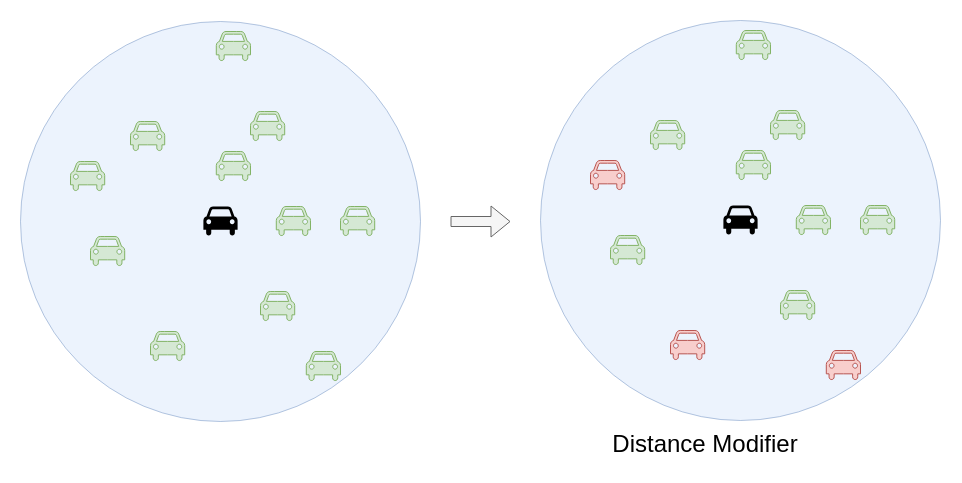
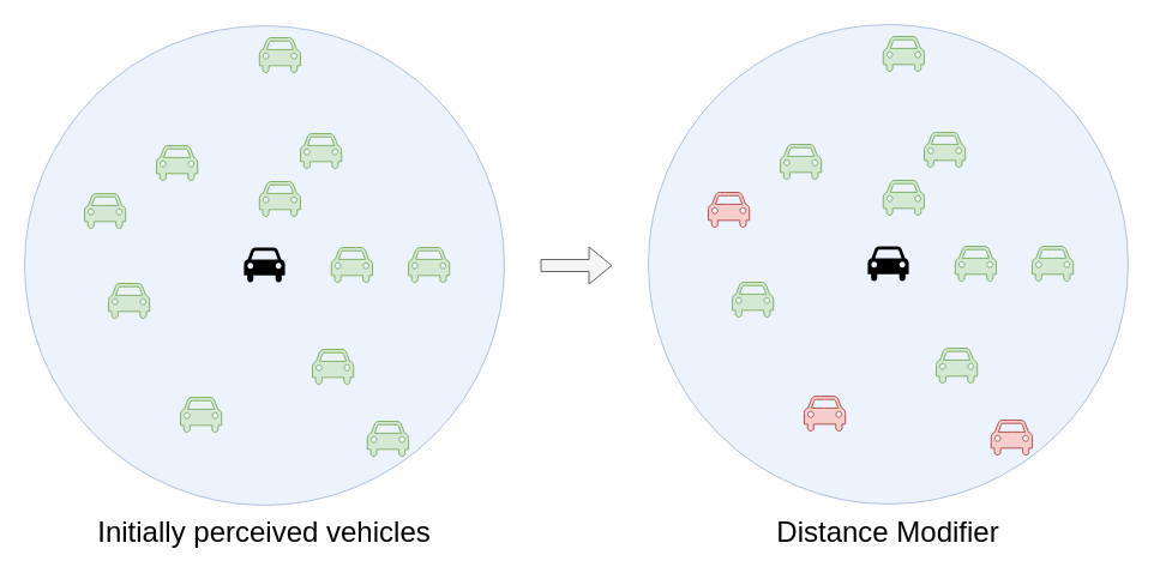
  <mxCell id="0" />
  <mxCell id="1" parent="0" />
  <mxCell id="2" value="" style="ellipse;whiteSpace=wrap;html=1;aspect=fixed;fillColor=#dae8fc;strokeColor=#6c8ebf;opacity=50;" parent="1" vertex="1"><mxGeometry x="20" y="21" width="400" height="400" as="geometry" /></mxCell>
  <mxCell id="3" value="" style="shape=mxgraph.signs.transportation.car_4;html=1;pointerEvents=1;fillColor=#000000;strokeColor=none;verticalLabelPosition=bottom;verticalAlign=top;align=center;" parent="1" vertex="1"><mxGeometry x="202.9" y="206" width="34.19" height="30" as="geometry" /></mxCell>
  <mxCell id="4" value="" style="shape=mxgraph.signs.transportation.car_4;html=1;pointerEvents=1;fillColor=#d5e8d4;strokeColor=#82b366;verticalLabelPosition=bottom;verticalAlign=top;align=center;" parent="1" vertex="1"><mxGeometry x="130" y="121" width="34.19" height="30" as="geometry" /></mxCell>
  <mxCell id="5" value="" style="shape=mxgraph.signs.transportation.car_4;html=1;pointerEvents=1;fillColor=#d5e8d4;strokeColor=#82b366;verticalLabelPosition=bottom;verticalAlign=top;align=center;" parent="1" vertex="1"><mxGeometry x="340" y="206" width="34.19" height="30" as="geometry" /></mxCell>
  <mxCell id="6" value="" style="shape=mxgraph.signs.transportation.car_4;html=1;pointerEvents=1;fillColor=#d5e8d4;strokeColor=#82b366;verticalLabelPosition=bottom;verticalAlign=top;align=center;" parent="1" vertex="1"><mxGeometry x="90" y="236" width="34.19" height="30" as="geometry" /></mxCell>
  <mxCell id="7" value="" style="shape=mxgraph.signs.transportation.car_4;html=1;pointerEvents=1;fillColor=#d5e8d4;strokeColor=#82b366;verticalLabelPosition=bottom;verticalAlign=top;align=center;" parent="1" vertex="1"><mxGeometry x="260" y="291" width="34.19" height="30" as="geometry" /></mxCell>
  <mxCell id="8" value="" style="shape=mxgraph.signs.transportation.car_4;html=1;pointerEvents=1;fillColor=#d5e8d4;strokeColor=#82b366;verticalLabelPosition=bottom;verticalAlign=top;align=center;" parent="1" vertex="1"><mxGeometry x="275.81" y="206" width="34.19" height="30" as="geometry" /></mxCell>
  <mxCell id="9" value="" style="shape=mxgraph.signs.transportation.car_4;html=1;pointerEvents=1;fillColor=#d5e8d4;strokeColor=#82b366;verticalLabelPosition=bottom;verticalAlign=top;align=center;" parent="1" vertex="1"><mxGeometry x="250" y="111" width="34.19" height="30" as="geometry" /></mxCell>
  <mxCell id="10" value="" style="shape=mxgraph.signs.transportation.car_4;html=1;pointerEvents=1;fillColor=#d5e8d4;strokeColor=#82b366;verticalLabelPosition=bottom;verticalAlign=top;align=center;" parent="1" vertex="1"><mxGeometry x="150" y="331" width="34.19" height="30" as="geometry" /></mxCell>
  <mxCell id="11" value="" style="shape=mxgraph.signs.transportation.car_4;html=1;pointerEvents=1;fillColor=#d5e8d4;strokeColor=#82b366;verticalLabelPosition=bottom;verticalAlign=top;align=center;" parent="1" vertex="1"><mxGeometry x="305.81" y="351" width="34.19" height="30" as="geometry" /></mxCell>
  <mxCell id="12" value="" style="shape=mxgraph.signs.transportation.car_4;html=1;pointerEvents=1;fillColor=#d5e8d4;strokeColor=#82b366;verticalLabelPosition=bottom;verticalAlign=top;align=center;" parent="1" vertex="1"><mxGeometry x="215.81" y="31" width="34.19" height="30" as="geometry" /></mxCell>
  <mxCell id="13" value="" style="shape=mxgraph.signs.transportation.car_4;html=1;pointerEvents=1;fillColor=#d5e8d4;strokeColor=#82b366;verticalLabelPosition=bottom;verticalAlign=top;align=center;" parent="1" vertex="1"><mxGeometry x="215.81" y="151" width="34.19" height="30" as="geometry" /></mxCell>
  <mxCell id="14" value="" style="shape=mxgraph.signs.transportation.car_4;html=1;pointerEvents=1;fillColor=#d5e8d4;strokeColor=#82b366;verticalLabelPosition=bottom;verticalAlign=top;align=center;" parent="1" vertex="1"><mxGeometry x="70" y="161" width="34.19" height="30" as="geometry" /></mxCell>
  <mxCell id="15" value="" style="shape=flexArrow;endArrow=classic;html=1;rounded=0;fontSize=16;fillColor=#f5f5f5;strokeColor=#666666;" parent="1" edge="1"><mxGeometry width="50" height="50" relative="1" as="geometry"><mxPoint x="450" y="221" as="sourcePoint" /><mxPoint x="510" y="221" as="targetPoint" /></mxGeometry></mxCell>
  <mxCell id="16" value="" style="ellipse;whiteSpace=wrap;html=1;aspect=fixed;fillColor=#dae8fc;strokeColor=#6c8ebf;opacity=50;" parent="1" vertex="1"><mxGeometry x="540" y="20" width="400" height="400" as="geometry" /></mxCell>
  <mxCell id="17" value="" style="shape=mxgraph.signs.transportation.car_4;html=1;pointerEvents=1;fillColor=#000000;strokeColor=none;verticalLabelPosition=bottom;verticalAlign=top;align=center;" parent="1" vertex="1"><mxGeometry x="722.9" y="205" width="34.19" height="30" as="geometry" /></mxCell>
  <mxCell id="18" value="" style="shape=mxgraph.signs.transportation.car_4;html=1;pointerEvents=1;fillColor=#d5e8d4;strokeColor=#82b366;verticalLabelPosition=bottom;verticalAlign=top;align=center;" parent="1" vertex="1"><mxGeometry x="650" y="120" width="34.19" height="30" as="geometry" /></mxCell>
  <mxCell id="19" value="" style="shape=mxgraph.signs.transportation.car_4;html=1;pointerEvents=1;fillColor=#d5e8d4;strokeColor=#82b366;verticalLabelPosition=bottom;verticalAlign=top;align=center;" parent="1" vertex="1"><mxGeometry x="860" y="205" width="34.19" height="30" as="geometry" /></mxCell>
  <mxCell id="20" value="" style="shape=mxgraph.signs.transportation.car_4;html=1;pointerEvents=1;fillColor=#d5e8d4;strokeColor=#82b366;verticalLabelPosition=bottom;verticalAlign=top;align=center;" parent="1" vertex="1"><mxGeometry x="610" y="235" width="34.19" height="30" as="geometry" /></mxCell>
  <mxCell id="21" value="" style="shape=mxgraph.signs.transportation.car_4;html=1;pointerEvents=1;fillColor=#d5e8d4;strokeColor=#82b366;verticalLabelPosition=bottom;verticalAlign=top;align=center;" parent="1" vertex="1"><mxGeometry x="780" y="290" width="34.19" height="30" as="geometry" /></mxCell>
  <mxCell id="22" value="" style="shape=mxgraph.signs.transportation.car_4;html=1;pointerEvents=1;fillColor=#d5e8d4;strokeColor=#82b366;verticalLabelPosition=bottom;verticalAlign=top;align=center;" parent="1" vertex="1"><mxGeometry x="795.81" y="205" width="34.19" height="30" as="geometry" /></mxCell>
  <mxCell id="23" value="" style="shape=mxgraph.signs.transportation.car_4;html=1;pointerEvents=1;fillColor=#d5e8d4;strokeColor=#82b366;verticalLabelPosition=bottom;verticalAlign=top;align=center;" parent="1" vertex="1"><mxGeometry x="770" y="110" width="34.19" height="30" as="geometry" /></mxCell>
  <mxCell id="24" value="" style="shape=mxgraph.signs.transportation.car_4;html=1;pointerEvents=1;fillColor=#f8cecc;strokeColor=#b85450;verticalLabelPosition=bottom;verticalAlign=top;align=center;" parent="1" vertex="1"><mxGeometry x="670" y="330" width="34.19" height="30" as="geometry" /></mxCell>
  <mxCell id="25" value="" style="shape=mxgraph.signs.transportation.car_4;html=1;pointerEvents=1;fillColor=#f8cecc;strokeColor=#b85450;verticalLabelPosition=bottom;verticalAlign=top;align=center;" parent="1" vertex="1"><mxGeometry x="825.81" y="350" width="34.19" height="30" as="geometry" /></mxCell>
  <mxCell id="26" value="" style="shape=mxgraph.signs.transportation.car_4;html=1;pointerEvents=1;fillColor=#d5e8d4;strokeColor=#82b366;verticalLabelPosition=bottom;verticalAlign=top;align=center;" parent="1" vertex="1"><mxGeometry x="735.81" y="30" width="34.19" height="30" as="geometry" /></mxCell>
  <mxCell id="27" value="" style="shape=mxgraph.signs.transportation.car_4;html=1;pointerEvents=1;fillColor=#d5e8d4;strokeColor=#82b366;verticalLabelPosition=bottom;verticalAlign=top;align=center;" parent="1" vertex="1"><mxGeometry x="735.81" y="150" width="34.19" height="30" as="geometry" /></mxCell>
  <mxCell id="28" value="" style="shape=mxgraph.signs.transportation.car_4;html=1;pointerEvents=1;fillColor=#f8cecc;strokeColor=#b85450;verticalLabelPosition=bottom;verticalAlign=top;align=center;" parent="1" vertex="1"><mxGeometry x="590" y="160" width="34.19" height="30" as="geometry" /></mxCell>
- <mxCell id="30" value="&lt;font style=&quot;font-size: 24px;&quot;&gt;Distance Modifier&lt;/font&gt;" style="text;html=1;strokeColor=none;fillColor=none;align=center;verticalAlign=bottom;whiteSpace=wrap;rounded=0;fontSize=24;" parent="1" vertex="1"><mxGeometry x="545" y="431" width="320" height="30" as="geometry" /></mxCell>
+ <mxCell id="29" value="&lt;font style=&quot;font-size: 24px;&quot;&gt;Initially perceived vehicles&lt;/font&gt;" style="text;html=1;strokeColor=none;fillColor=none;align=center;verticalAlign=bottom;whiteSpace=wrap;rounded=0;fontSize=24;" parent="1" vertex="1"><mxGeometry x="60" y="431" width="320" height="30" as="geometry" /></mxCell>
+ <mxCell id="30" value="&lt;font style=&quot;font-size: 24px;&quot;&gt;Distance Modifier&lt;/font&gt;" style="text;html=1;strokeColor=none;fillColor=none;align=center;verticalAlign=bottom;whiteSpace=wrap;rounded=0;fontSize=24;" parent="1" vertex="1"><mxGeometry x="580" y="431" width="320" height="30" as="geometry" /></mxCell>
